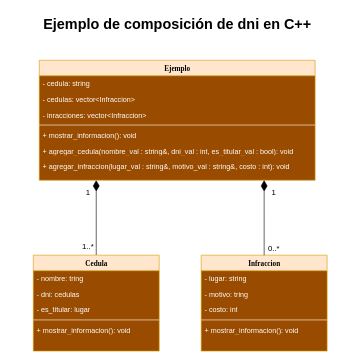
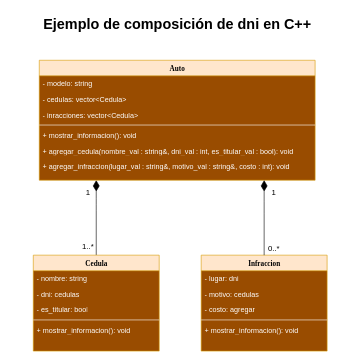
  <mxCell id="0" />
  <mxCell id="1" parent="0" />
  <mxCell id="2" style="edgeStyle=orthogonalEdgeStyle;html=1;labelBackgroundColor=none;startFill=0;startSize=8;endArrow=diamondThin;endFill=1;endSize=16;fontFamily=Verdana;fontSize=12;exitX=0.5;exitY=0;exitDx=0;exitDy=0;" parent="1" source="19" edge="1"><mxGeometry relative="1" as="geometry"><Array as="points"><mxPoint x="160" y="340" /></Array><mxPoint x="174.999" y="445" as="sourcePoint" /><mxPoint x="160" y="300" as="targetPoint" /></mxGeometry></mxCell>
  <mxCell id="3" value="1" style="edgeLabel;html=1;align=center;verticalAlign=middle;resizable=0;points=[];fontSize=13;" parent="2" vertex="1" connectable="0"><mxGeometry x="0.763" y="-2" relative="1" as="geometry"><mxPoint x="-17" y="5" as="offset" /></mxGeometry></mxCell>
  <mxCell id="4" value="1..*" style="edgeLabel;html=1;align=center;verticalAlign=middle;resizable=0;points=[];fontSize=13;" parent="2" vertex="1" connectable="0"><mxGeometry x="-0.895" y="2" relative="1" as="geometry"><mxPoint x="-13" y="-9" as="offset" /></mxGeometry></mxCell>
- <mxCell id="5" value="Ejemplo" style="swimlane;html=1;fontStyle=1;align=center;verticalAlign=top;childLayout=stackLayout;horizontal=1;startSize=26;horizontalStack=0;resizeParent=1;resizeLast=0;collapsible=1;marginBottom=0;swimlaneFillColor=#994C00;rounded=0;shadow=0;comic=0;labelBackgroundColor=none;strokeWidth=1;fontFamily=Verdana;fontSize=12;fillColor=#ffe6cc;strokeColor=#d79b00;" parent="1" vertex="1"><mxGeometry x="65" y="100" width="460" height="200" as="geometry" /></mxCell>
- <mxCell id="6" value="- cedula: string" style="text;html=1;strokeColor=none;fillColor=none;align=left;verticalAlign=top;spacingLeft=4;spacingRight=4;whiteSpace=wrap;overflow=hidden;rotatable=0;points=[[0,0.5],[1,0.5]];portConstraint=eastwest;fontColor=#FFFFFF;" parent="5" vertex="1"><mxGeometry y="26" width="460" height="26" as="geometry" /></mxCell>
- <mxCell id="7" value="- cedulas: vector&amp;lt;Infraccion&amp;gt;" style="text;html=1;strokeColor=none;fillColor=none;align=left;verticalAlign=top;spacingLeft=4;spacingRight=4;whiteSpace=wrap;overflow=hidden;rotatable=0;points=[[0,0.5],[1,0.5]];portConstraint=eastwest;fontColor=#FFFFFF;" parent="5" vertex="1"><mxGeometry y="52" width="460" height="26" as="geometry" /></mxCell>
- <mxCell id="8" value="- inracciones: vector&amp;lt;Infraccion&amp;gt;" style="text;html=1;strokeColor=none;fillColor=none;align=left;verticalAlign=top;spacingLeft=4;spacingRight=4;whiteSpace=wrap;overflow=hidden;rotatable=0;points=[[0,0.5],[1,0.5]];portConstraint=eastwest;fontColor=#FFFFFF;" parent="5" vertex="1"><mxGeometry y="78" width="460" height="26" as="geometry" /></mxCell>
+ <mxCell id="5" value="Auto" style="swimlane;html=1;fontStyle=1;align=center;verticalAlign=top;childLayout=stackLayout;horizontal=1;startSize=26;horizontalStack=0;resizeParent=1;resizeLast=0;collapsible=1;marginBottom=0;swimlaneFillColor=#994C00;rounded=0;shadow=0;comic=0;labelBackgroundColor=none;strokeWidth=1;fontFamily=Verdana;fontSize=12;fillColor=#ffe6cc;strokeColor=#d79b00;" parent="1" vertex="1"><mxGeometry x="65" y="100" width="460" height="200" as="geometry" /></mxCell>
+ <mxCell id="6" value="- modelo: string" style="text;html=1;strokeColor=none;fillColor=none;align=left;verticalAlign=top;spacingLeft=4;spacingRight=4;whiteSpace=wrap;overflow=hidden;rotatable=0;points=[[0,0.5],[1,0.5]];portConstraint=eastwest;fontColor=#FFFFFF;" parent="5" vertex="1"><mxGeometry y="26" width="460" height="26" as="geometry" /></mxCell>
+ <mxCell id="7" value="- cedulas: vector&amp;lt;Cedula&amp;gt;" style="text;html=1;strokeColor=none;fillColor=none;align=left;verticalAlign=top;spacingLeft=4;spacingRight=4;whiteSpace=wrap;overflow=hidden;rotatable=0;points=[[0,0.5],[1,0.5]];portConstraint=eastwest;fontColor=#FFFFFF;" parent="5" vertex="1"><mxGeometry y="52" width="460" height="26" as="geometry" /></mxCell>
+ <mxCell id="8" value="- inracciones: vector&amp;lt;Cedula&amp;gt;" style="text;html=1;strokeColor=none;fillColor=none;align=left;verticalAlign=top;spacingLeft=4;spacingRight=4;whiteSpace=wrap;overflow=hidden;rotatable=0;points=[[0,0.5],[1,0.5]];portConstraint=eastwest;fontColor=#FFFFFF;" parent="5" vertex="1"><mxGeometry y="78" width="460" height="26" as="geometry" /></mxCell>
  <mxCell id="9" value="" style="line;html=1;strokeWidth=1;fillColor=none;align=left;verticalAlign=middle;spacingTop=-1;spacingLeft=3;spacingRight=3;rotatable=0;labelPosition=right;points=[];portConstraint=eastwest;fontColor=#FFFFFF;strokeColor=#FFFFFF;" parent="5" vertex="1"><mxGeometry y="104" width="460" height="8" as="geometry" /></mxCell>
  <mxCell id="10" value="+ mostrar_informacion(): void" style="text;html=1;strokeColor=none;fillColor=none;align=left;verticalAlign=top;spacingLeft=4;spacingRight=4;whiteSpace=wrap;overflow=hidden;rotatable=0;points=[[0,0.5],[1,0.5]];portConstraint=eastwest;fontColor=#FFFFFF;" parent="5" vertex="1"><mxGeometry y="112" width="460" height="26" as="geometry" /></mxCell>
  <mxCell id="11" value="+ agregar_cedula(nombre_val : string&amp;amp;, dni_val : int, es_titular_val : bool): void" style="text;html=1;strokeColor=none;fillColor=none;align=left;verticalAlign=top;spacingLeft=4;spacingRight=4;whiteSpace=wrap;overflow=hidden;rotatable=0;points=[[0,0.5],[1,0.5]];portConstraint=eastwest;fontColor=#FFFFFF;" parent="5" vertex="1"><mxGeometry y="138" width="460" height="26" as="geometry" /></mxCell>
  <mxCell id="12" value="+ agregar_infraccion(lugar_val : string&amp;amp;, motivo_val : string&amp;amp;, costo : int): void" style="text;html=1;strokeColor=none;fillColor=none;align=left;verticalAlign=top;spacingLeft=4;spacingRight=4;whiteSpace=wrap;overflow=hidden;rotatable=0;points=[[0,0.5],[1,0.5]];portConstraint=eastwest;fontColor=#FFFFFF;" parent="5" vertex="1"><mxGeometry y="164" width="460" height="26" as="geometry" /></mxCell>
  <mxCell id="13" value="Infraccion" style="swimlane;html=1;fontStyle=1;align=center;verticalAlign=top;childLayout=stackLayout;horizontal=1;startSize=26;horizontalStack=0;resizeParent=1;resizeLast=0;collapsible=1;marginBottom=0;swimlaneFillColor=#994C00;rounded=0;shadow=0;comic=0;labelBackgroundColor=none;strokeWidth=1;fontFamily=Verdana;fontSize=12;fillColor=#ffe6cc;strokeColor=#d79b00;" parent="1" vertex="1"><mxGeometry x="335" y="425" width="210" height="160" as="geometry" /></mxCell>
- <mxCell id="14" value="- lugar: string" style="text;html=1;strokeColor=none;fillColor=none;align=left;verticalAlign=top;spacingLeft=4;spacingRight=4;whiteSpace=wrap;overflow=hidden;rotatable=0;points=[[0,0.5],[1,0.5]];portConstraint=eastwest;fontColor=#FFFFFF;" parent="13" vertex="1"><mxGeometry y="26" width="210" height="26" as="geometry" /></mxCell>
- <mxCell id="15" value="- motivo: tring" style="text;html=1;strokeColor=none;fillColor=none;align=left;verticalAlign=top;spacingLeft=4;spacingRight=4;whiteSpace=wrap;overflow=hidden;rotatable=0;points=[[0,0.5],[1,0.5]];portConstraint=eastwest;fontColor=#FFFFFF;" parent="13" vertex="1"><mxGeometry y="52" width="210" height="26" as="geometry" /></mxCell>
- <mxCell id="16" value="- costo: int" style="text;html=1;strokeColor=none;fillColor=none;align=left;verticalAlign=top;spacingLeft=4;spacingRight=4;whiteSpace=wrap;overflow=hidden;rotatable=0;points=[[0,0.5],[1,0.5]];portConstraint=eastwest;fontColor=#FFFFFF;" parent="13" vertex="1"><mxGeometry y="78" width="210" height="26" as="geometry" /></mxCell>
+ <mxCell id="14" value="- lugar: dni" style="text;html=1;strokeColor=none;fillColor=none;align=left;verticalAlign=top;spacingLeft=4;spacingRight=4;whiteSpace=wrap;overflow=hidden;rotatable=0;points=[[0,0.5],[1,0.5]];portConstraint=eastwest;fontColor=#FFFFFF;" parent="13" vertex="1"><mxGeometry y="26" width="210" height="26" as="geometry" /></mxCell>
+ <mxCell id="15" value="- motivo: cedulas" style="text;html=1;strokeColor=none;fillColor=none;align=left;verticalAlign=top;spacingLeft=4;spacingRight=4;whiteSpace=wrap;overflow=hidden;rotatable=0;points=[[0,0.5],[1,0.5]];portConstraint=eastwest;fontColor=#FFFFFF;" parent="13" vertex="1"><mxGeometry y="52" width="210" height="26" as="geometry" /></mxCell>
+ <mxCell id="16" value="- costo: agregar" style="text;html=1;strokeColor=none;fillColor=none;align=left;verticalAlign=top;spacingLeft=4;spacingRight=4;whiteSpace=wrap;overflow=hidden;rotatable=0;points=[[0,0.5],[1,0.5]];portConstraint=eastwest;fontColor=#FFFFFF;" parent="13" vertex="1"><mxGeometry y="78" width="210" height="26" as="geometry" /></mxCell>
  <mxCell id="17" value="" style="line;html=1;strokeWidth=1;fillColor=none;align=left;verticalAlign=middle;spacingTop=-1;spacingLeft=3;spacingRight=3;rotatable=0;labelPosition=right;points=[];portConstraint=eastwest;fontColor=#FFFFFF;strokeColor=#FFFFFF;" parent="13" vertex="1"><mxGeometry y="104" width="210" height="8" as="geometry" /></mxCell>
  <mxCell id="18" value="+ mostrar_informacion(): void" style="text;html=1;strokeColor=none;fillColor=none;align=left;verticalAlign=top;spacingLeft=4;spacingRight=4;whiteSpace=wrap;overflow=hidden;rotatable=0;points=[[0,0.5],[1,0.5]];portConstraint=eastwest;fontColor=#FFFFFF;" parent="13" vertex="1"><mxGeometry y="112" width="210" height="26" as="geometry" /></mxCell>
  <mxCell id="19" value="Cedula" style="swimlane;html=1;fontStyle=1;align=center;verticalAlign=top;childLayout=stackLayout;horizontal=1;startSize=26;horizontalStack=0;resizeParent=1;resizeLast=0;collapsible=1;marginBottom=0;swimlaneFillColor=#994C00;rounded=0;shadow=0;comic=0;labelBackgroundColor=none;strokeWidth=1;fontFamily=Verdana;fontSize=12;fillColor=#ffe6cc;strokeColor=#d79b00;" parent="1" vertex="1"><mxGeometry x="55" y="425" width="210" height="160" as="geometry" /></mxCell>
- <mxCell id="20" value="- nombre: tring" style="text;html=1;strokeColor=none;fillColor=none;align=left;verticalAlign=top;spacingLeft=4;spacingRight=4;whiteSpace=wrap;overflow=hidden;rotatable=0;points=[[0,0.5],[1,0.5]];portConstraint=eastwest;fontColor=#FFFFFF;" parent="19" vertex="1"><mxGeometry y="26" width="210" height="26" as="geometry" /></mxCell>
+ <mxCell id="20" value="- nombre: string" style="text;html=1;strokeColor=none;fillColor=none;align=left;verticalAlign=top;spacingLeft=4;spacingRight=4;whiteSpace=wrap;overflow=hidden;rotatable=0;points=[[0,0.5],[1,0.5]];portConstraint=eastwest;fontColor=#FFFFFF;" parent="19" vertex="1"><mxGeometry y="26" width="210" height="26" as="geometry" /></mxCell>
  <mxCell id="21" value="- dni: cedulas" style="text;html=1;strokeColor=none;fillColor=none;align=left;verticalAlign=top;spacingLeft=4;spacingRight=4;whiteSpace=wrap;overflow=hidden;rotatable=0;points=[[0,0.5],[1,0.5]];portConstraint=eastwest;fontColor=#FFFFFF;" parent="19" vertex="1"><mxGeometry y="52" width="210" height="26" as="geometry" /></mxCell>
- <mxCell id="22" value="- es_titular: lugar" style="text;html=1;strokeColor=none;fillColor=none;align=left;verticalAlign=top;spacingLeft=4;spacingRight=4;whiteSpace=wrap;overflow=hidden;rotatable=0;points=[[0,0.5],[1,0.5]];portConstraint=eastwest;fontColor=#FFFFFF;" parent="19" vertex="1"><mxGeometry y="78" width="210" height="26" as="geometry" /></mxCell>
+ <mxCell id="22" value="- es_titular: bool" style="text;html=1;strokeColor=none;fillColor=none;align=left;verticalAlign=top;spacingLeft=4;spacingRight=4;whiteSpace=wrap;overflow=hidden;rotatable=0;points=[[0,0.5],[1,0.5]];portConstraint=eastwest;fontColor=#FFFFFF;" parent="19" vertex="1"><mxGeometry y="78" width="210" height="26" as="geometry" /></mxCell>
  <mxCell id="23" value="" style="line;html=1;strokeWidth=1;fillColor=none;align=left;verticalAlign=middle;spacingTop=-1;spacingLeft=3;spacingRight=3;rotatable=0;labelPosition=right;points=[];portConstraint=eastwest;fontColor=#FFFFFF;strokeColor=#FFFFFF;" parent="19" vertex="1"><mxGeometry y="104" width="210" height="8" as="geometry" /></mxCell>
  <mxCell id="24" value="+ mostrar_informacion(): void" style="text;html=1;strokeColor=none;fillColor=none;align=left;verticalAlign=top;spacingLeft=4;spacingRight=4;whiteSpace=wrap;overflow=hidden;rotatable=0;points=[[0,0.5],[1,0.5]];portConstraint=eastwest;fontColor=#FFFFFF;" parent="19" vertex="1"><mxGeometry y="112" width="210" height="26" as="geometry" /></mxCell>
  <mxCell id="25" style="edgeStyle=elbowEdgeStyle;html=1;labelBackgroundColor=none;startFill=0;startSize=8;endArrow=diamondThin;endFill=1;endSize=16;fontFamily=Verdana;fontSize=12;elbow=vertical;exitX=0.5;exitY=0;exitDx=0;exitDy=0;" parent="1" source="13" edge="1"><mxGeometry relative="1" as="geometry"><mxPoint x="395" y="194.882" as="sourcePoint" /><Array as="points"><mxPoint x="515" y="345" /><mxPoint x="435" y="225" /><mxPoint x="525" y="95" /><mxPoint x="515" y="115" /></Array><mxPoint x="440" y="300" as="targetPoint" /></mxGeometry></mxCell>
  <mxCell id="26" value="1" style="edgeLabel;html=1;align=center;verticalAlign=middle;resizable=0;points=[];fontSize=13;" parent="25" vertex="1" connectable="0"><mxGeometry x="0.722" y="4" relative="1" as="geometry"><mxPoint x="19" y="2" as="offset" /></mxGeometry></mxCell>
  <mxCell id="27" value="0..*" style="edgeLabel;html=1;align=center;verticalAlign=middle;resizable=0;points=[];fontSize=13;" parent="25" vertex="1" connectable="0"><mxGeometry x="-0.589" y="2" relative="1" as="geometry"><mxPoint x="17" y="13" as="offset" /></mxGeometry></mxCell>
  <mxCell id="28" value="Ejemplo de composición de dni en C++" style="text;strokeColor=none;fillColor=none;html=1;fontSize=24;fontStyle=1;verticalAlign=middle;align=center;" parent="1" vertex="1"><mxGeometry x="20" y="20" width="550" height="40" as="geometry" /></mxCell>
